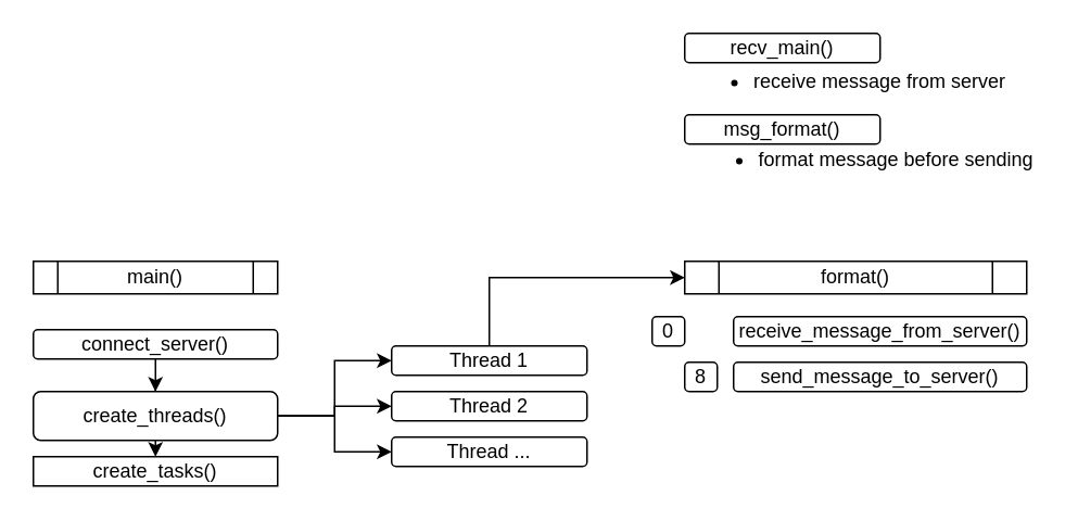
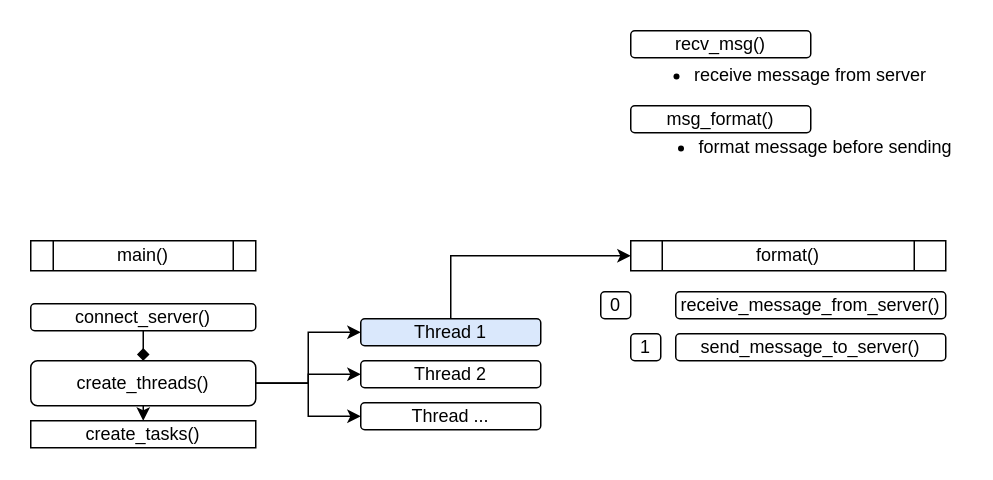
  <mxCell id="0" />
  <mxCell id="1" parent="0" />
  <mxCell id="2" value="main()" style="shape=process;whiteSpace=wrap;html=1;backgroundOutline=1;" vertex="1" parent="1"><mxGeometry x="20" y="160" width="150" height="20" as="geometry" /></mxCell>
- <mxCell id="3" style="edgeStyle=orthogonalEdgeStyle;rounded=0;orthogonalLoop=1;jettySize=auto;html=1;exitX=0.5;exitY=1;exitDx=0;exitDy=0;" edge="1" parent="1" source="4" target="9"><mxGeometry relative="1" as="geometry" /></mxCell>
+ <mxCell id="3" style="edgeStyle=orthogonalEdgeStyle;rounded=0;orthogonalLoop=1;jettySize=auto;html=1;exitX=0.5;exitY=1;exitDx=0;exitDy=0;endArrow=diamond;" edge="1" parent="1" source="4" target="9"><mxGeometry relative="1" as="geometry" /></mxCell>
  <mxCell id="4" value="connect_server()" style="rounded=1;whiteSpace=wrap;html=1;" vertex="1" parent="1"><mxGeometry x="20" y="202" width="150" height="18" as="geometry" /></mxCell>
  <mxCell id="5" style="edgeStyle=orthogonalEdgeStyle;rounded=0;orthogonalLoop=1;jettySize=auto;html=1;exitX=1;exitY=0.5;exitDx=0;exitDy=0;entryX=0;entryY=0.5;entryDx=0;entryDy=0;" edge="1" parent="1" source="9" target="12"><mxGeometry relative="1" as="geometry" /></mxCell>
  <mxCell id="6" style="edgeStyle=orthogonalEdgeStyle;rounded=0;orthogonalLoop=1;jettySize=auto;html=1;exitX=1;exitY=0.5;exitDx=0;exitDy=0;entryX=0;entryY=0.5;entryDx=0;entryDy=0;" edge="1" parent="1" source="9" target="13"><mxGeometry relative="1" as="geometry" /></mxCell>
  <mxCell id="7" style="edgeStyle=orthogonalEdgeStyle;rounded=0;orthogonalLoop=1;jettySize=auto;html=1;exitX=1;exitY=0.5;exitDx=0;exitDy=0;entryX=0;entryY=0.5;entryDx=0;entryDy=0;" edge="1" parent="1" source="9" target="14"><mxGeometry relative="1" as="geometry" /></mxCell>
  <mxCell id="8" style="edgeStyle=orthogonalEdgeStyle;rounded=0;orthogonalLoop=1;jettySize=auto;html=1;exitX=0.5;exitY=1;exitDx=0;exitDy=0;entryX=0.5;entryY=0;entryDx=0;entryDy=0;" edge="1" parent="1" source="9" target="10"><mxGeometry relative="1" as="geometry" /></mxCell>
  <mxCell id="9" value="create_threads()" style="rounded=1;whiteSpace=wrap;html=1;" vertex="1" parent="1"><mxGeometry x="20" y="240" width="150" height="30" as="geometry" /></mxCell>
  <mxCell id="10" value="create_tasks()" style="whiteSpace=wrap;html=1;rounded=0;" vertex="1" parent="1"><mxGeometry x="20" y="280" width="150" height="18" as="geometry" /></mxCell>
  <mxCell id="11" style="edgeStyle=orthogonalEdgeStyle;rounded=0;orthogonalLoop=1;jettySize=auto;html=1;exitX=0.5;exitY=0;exitDx=0;exitDy=0;entryX=0;entryY=0.5;entryDx=0;entryDy=0;" edge="1" parent="1" source="12" target="15"><mxGeometry relative="1" as="geometry" /></mxCell>
- <mxCell id="12" value="Thread 1" style="rounded=1;whiteSpace=wrap;html=1;" vertex="1" parent="1"><mxGeometry x="240" y="212" width="120" height="18" as="geometry" /></mxCell>
+ <mxCell id="12" value="Thread 1" style="rounded=1;whiteSpace=wrap;html=1;fillColor=#dae8fc;" vertex="1" parent="1"><mxGeometry x="240" y="212" width="120" height="18" as="geometry" /></mxCell>
  <mxCell id="13" value="Thread 2" style="rounded=1;whiteSpace=wrap;html=1;" vertex="1" parent="1"><mxGeometry x="240" y="240" width="120" height="18" as="geometry" /></mxCell>
  <mxCell id="14" value="Thread ..." style="rounded=1;whiteSpace=wrap;html=1;" vertex="1" parent="1"><mxGeometry x="240" y="268" width="120" height="18" as="geometry" /></mxCell>
  <mxCell id="15" value="format()" style="shape=process;whiteSpace=wrap;html=1;backgroundOutline=1;" vertex="1" parent="1"><mxGeometry x="420" y="160" width="210" height="20" as="geometry" /></mxCell>
  <mxCell id="16" value="receive_message_from_server()" style="rounded=1;whiteSpace=wrap;html=1;" vertex="1" parent="1"><mxGeometry x="450" y="194" width="180" height="18" as="geometry" /></mxCell>
  <mxCell id="17" value="send_message_to_server()" style="rounded=1;whiteSpace=wrap;html=1;" vertex="1" parent="1"><mxGeometry x="450" y="222" width="180" height="18" as="geometry" /></mxCell>
  <mxCell id="18" value="0" style="rounded=1;whiteSpace=wrap;html=1;" vertex="1" parent="1"><mxGeometry x="400" y="194" width="20" height="18" as="geometry" /></mxCell>
- <mxCell id="19" value="8" style="rounded=1;whiteSpace=wrap;html=1;" vertex="1" parent="1"><mxGeometry x="420" y="222" width="20" height="18" as="geometry" /></mxCell>
- <mxCell id="20" value="recv_main()" style="rounded=1;whiteSpace=wrap;html=1;" vertex="1" parent="1"><mxGeometry x="420" y="20" width="120" height="18" as="geometry" /></mxCell>
+ <mxCell id="19" value="1" style="rounded=1;whiteSpace=wrap;html=1;" vertex="1" parent="1"><mxGeometry x="420" y="222" width="20" height="18" as="geometry" /></mxCell>
+ <mxCell id="20" value="recv_msg()" style="rounded=1;whiteSpace=wrap;html=1;" vertex="1" parent="1"><mxGeometry x="420" y="20" width="120" height="18" as="geometry" /></mxCell>
  <mxCell id="21" value="msg_format()" style="rounded=1;whiteSpace=wrap;html=1;" vertex="1" parent="1"><mxGeometry x="420" y="70" width="120" height="18" as="geometry" /></mxCell>
  <mxCell id="22" value="&lt;ul&gt;&lt;li&gt;receive message from server&lt;/li&gt;&lt;/ul&gt;" style="text;html=1;strokeColor=none;fillColor=none;align=center;verticalAlign=middle;whiteSpace=wrap;rounded=0;" vertex="1" parent="1"><mxGeometry x="420" y="40" width="200" height="20" as="geometry" /></mxCell>
  <mxCell id="23" value="&lt;ul&gt;&lt;li&gt;format message before sending&lt;/li&gt;&lt;/ul&gt;" style="text;html=1;strokeColor=none;fillColor=none;align=center;verticalAlign=middle;whiteSpace=wrap;rounded=0;" vertex="1" parent="1"><mxGeometry x="420" y="88" width="220" height="20" as="geometry" /></mxCell>
